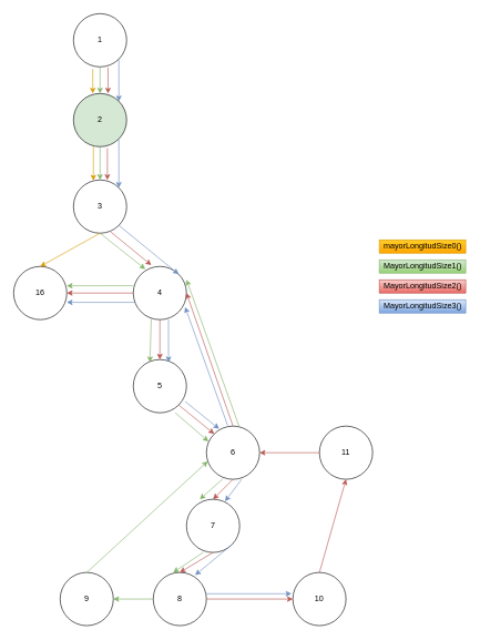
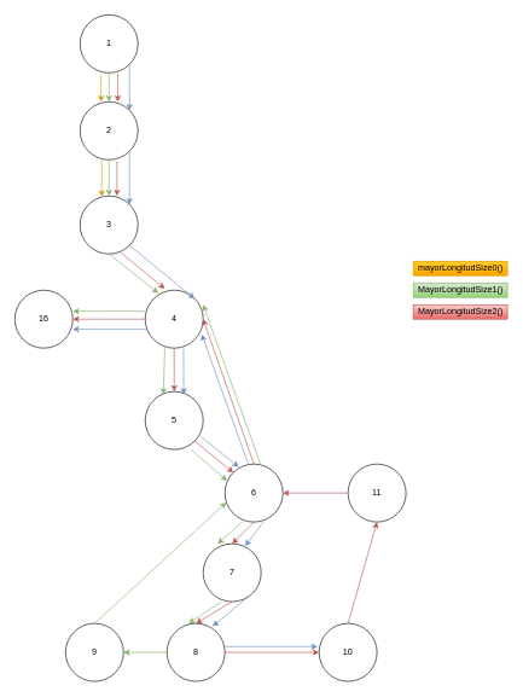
  <mxCell id="0" />
  <mxCell id="1" parent="0" />
  <mxCell id="2" value="3" style="ellipse;whiteSpace=wrap;html=1;aspect=fixed;" parent="1" vertex="1"><mxGeometry x="110" y="270" width="80" height="80" as="geometry" /></mxCell>
  <mxCell id="3" value="16" style="ellipse;whiteSpace=wrap;html=1;aspect=fixed;" parent="1" vertex="1"><mxGeometry x="20" y="400" width="80" height="80" as="geometry" /></mxCell>
  <mxCell id="4" value="4" style="ellipse;whiteSpace=wrap;html=1;aspect=fixed;" parent="1" vertex="1"><mxGeometry x="200" y="400" width="80" height="80" as="geometry" /></mxCell>
- <mxCell id="5" value="" style="endArrow=classic;html=1;rounded=0;exitX=0.5;exitY=1;exitDx=0;exitDy=0;entryX=0.5;entryY=0;entryDx=0;entryDy=0;fillColor=#ffcd28;gradientColor=#ffa500;strokeColor=#d79b00;" parent="1" source="2" target="3" edge="1"><mxGeometry width="50" height="50" relative="1" as="geometry"><mxPoint x="120" y="610" as="sourcePoint" /><mxPoint x="170" y="560" as="targetPoint" /></mxGeometry></mxCell>
  <mxCell id="6" value="" style="endArrow=classic;html=1;rounded=0;exitX=0.5;exitY=1;exitDx=0;exitDy=0;entryX=0.225;entryY=0.05;entryDx=0;entryDy=0;fillColor=#d5e8d4;gradientColor=#97d077;strokeColor=#82b366;entryPerimeter=0;" parent="1" source="2" target="4" edge="1"><mxGeometry width="50" height="50" relative="1" as="geometry"><mxPoint x="120" y="610" as="sourcePoint" /><mxPoint x="170" y="560" as="targetPoint" /></mxGeometry></mxCell>
  <mxCell id="7" value="6" style="ellipse;whiteSpace=wrap;html=1;aspect=fixed;" parent="1" vertex="1"><mxGeometry x="310" y="640" width="80" height="80" as="geometry" /></mxCell>
  <mxCell id="8" value="8" style="ellipse;whiteSpace=wrap;html=1;aspect=fixed;" parent="1" vertex="1"><mxGeometry x="230" y="860" width="80" height="80" as="geometry" /></mxCell>
  <mxCell id="9" value="" style="endArrow=classic;html=1;rounded=0;exitX=0;exitY=0.5;exitDx=0;exitDy=0;entryX=1;entryY=0.5;entryDx=0;entryDy=0;fillColor=#f8cecc;gradientColor=#ea6b66;strokeColor=#b85450;" parent="1" source="4" target="3" edge="1"><mxGeometry width="50" height="50" relative="1" as="geometry"><mxPoint x="220" y="610" as="sourcePoint" /><mxPoint x="270" y="560" as="targetPoint" /><Array as="points" /></mxGeometry></mxCell>
  <mxCell id="10" value="" style="endArrow=classic;html=1;rounded=0;exitX=0.5;exitY=0;exitDx=0;exitDy=0;entryX=1;entryY=0.5;entryDx=0;entryDy=0;fillColor=#f8cecc;gradientColor=#ea6b66;strokeColor=#b85450;" parent="1" source="7" target="4" edge="1"><mxGeometry width="50" height="50" relative="1" as="geometry"><mxPoint x="280" y="610" as="sourcePoint" /><mxPoint x="330" y="560" as="targetPoint" /></mxGeometry></mxCell>
  <mxCell id="11" value="10" style="ellipse;whiteSpace=wrap;html=1;aspect=fixed;" parent="1" vertex="1"><mxGeometry x="440" y="860" width="80" height="80" as="geometry" /></mxCell>
  <mxCell id="12" value="" style="endArrow=classic;html=1;rounded=0;exitX=1;exitY=0.5;exitDx=0;exitDy=0;entryX=0;entryY=0.5;entryDx=0;entryDy=0;fillColor=#f8cecc;gradientColor=#ea6b66;strokeColor=#b85450;" parent="1" source="8" target="11" edge="1"><mxGeometry width="50" height="50" relative="1" as="geometry"><mxPoint x="320" y="790" as="sourcePoint" /><mxPoint x="370" y="740" as="targetPoint" /></mxGeometry></mxCell>
  <mxCell id="13" value="9" style="ellipse;whiteSpace=wrap;html=1;aspect=fixed;" parent="1" vertex="1"><mxGeometry x="90" y="860" width="80" height="80" as="geometry" /></mxCell>
  <mxCell id="14" value="" style="endArrow=classic;html=1;rounded=0;exitX=0;exitY=0.5;exitDx=0;exitDy=0;fillColor=#d5e8d4;gradientColor=#97d077;strokeColor=#82b366;" parent="1" source="8" target="13" edge="1"><mxGeometry width="50" height="50" relative="1" as="geometry"><mxPoint x="70" y="790" as="sourcePoint" /><mxPoint x="120" y="740" as="targetPoint" /></mxGeometry></mxCell>
  <mxCell id="15" value="" style="endArrow=classic;html=1;rounded=0;exitX=0.5;exitY=0;exitDx=0;exitDy=0;entryX=0.025;entryY=0.663;entryDx=0;entryDy=0;entryPerimeter=0;fillColor=#d5e8d4;gradientColor=#97d077;strokeColor=#82b366;" parent="1" source="13" target="7" edge="1"><mxGeometry width="50" height="50" relative="1" as="geometry"><mxPoint x="180" y="720" as="sourcePoint" /><mxPoint x="230" y="670" as="targetPoint" /></mxGeometry></mxCell>
  <mxCell id="16" value="11" style="ellipse;whiteSpace=wrap;html=1;aspect=fixed;" parent="1" vertex="1"><mxGeometry x="480" y="640" width="80" height="80" as="geometry" /></mxCell>
  <mxCell id="17" value="" style="endArrow=classic;html=1;rounded=0;exitX=0.5;exitY=0;exitDx=0;exitDy=0;entryX=0.5;entryY=1;entryDx=0;entryDy=0;fillColor=#f8cecc;gradientColor=#ea6b66;strokeColor=#b85450;" parent="1" source="11" target="16" edge="1"><mxGeometry width="50" height="50" relative="1" as="geometry"><mxPoint x="350" y="710" as="sourcePoint" /><mxPoint x="400" y="660" as="targetPoint" /></mxGeometry></mxCell>
  <mxCell id="18" value="" style="endArrow=classic;html=1;rounded=0;exitX=0;exitY=0.5;exitDx=0;exitDy=0;entryX=1;entryY=0.5;entryDx=0;entryDy=0;fillColor=#f8cecc;gradientColor=#ea6b66;strokeColor=#b85450;" parent="1" source="16" target="7" edge="1"><mxGeometry width="50" height="50" relative="1" as="geometry"><mxPoint x="350" y="710" as="sourcePoint" /><mxPoint x="400" y="660" as="targetPoint" /></mxGeometry></mxCell>
- <mxCell id="19" value="2" style="ellipse;whiteSpace=wrap;html=1;aspect=fixed;fillColor=#d5e8d4;" parent="1" vertex="1"><mxGeometry x="110" y="140" width="80" height="80" as="geometry" /></mxCell>
+ <mxCell id="19" value="2" style="ellipse;whiteSpace=wrap;html=1;aspect=fixed;" parent="1" vertex="1"><mxGeometry x="110" y="140" width="80" height="80" as="geometry" /></mxCell>
  <mxCell id="20" value="" style="endArrow=classic;html=1;rounded=0;exitX=0.5;exitY=1;exitDx=0;exitDy=0;entryX=0.5;entryY=0;entryDx=0;entryDy=0;fillColor=#d5e8d4;strokeColor=#82b366;gradientColor=#97d077;" parent="1" source="19" target="2" edge="1"><mxGeometry width="50" height="50" relative="1" as="geometry"><mxPoint x="250" y="530" as="sourcePoint" /><mxPoint x="300" y="480" as="targetPoint" /></mxGeometry></mxCell>
  <mxCell id="21" value="5" style="ellipse;whiteSpace=wrap;html=1;aspect=fixed;" parent="1" vertex="1"><mxGeometry x="200" y="540" width="80" height="80" as="geometry" /></mxCell>
  <mxCell id="22" value="" style="endArrow=classic;html=1;rounded=0;exitX=0.5;exitY=1;exitDx=0;exitDy=0;entryX=0.5;entryY=0;entryDx=0;entryDy=0;fillColor=#f8cecc;gradientColor=#ea6b66;strokeColor=#b85450;" parent="1" source="4" target="21" edge="1"><mxGeometry width="50" height="50" relative="1" as="geometry"><mxPoint x="270" y="570" as="sourcePoint" /><mxPoint x="320" y="520" as="targetPoint" /></mxGeometry></mxCell>
  <mxCell id="23" value="" style="endArrow=classic;html=1;rounded=0;exitX=1;exitY=1;exitDx=0;exitDy=0;entryX=0;entryY=0;entryDx=0;entryDy=0;fillColor=#f8cecc;gradientColor=#ea6b66;strokeColor=#b85450;" parent="1" source="21" target="7" edge="1"><mxGeometry width="50" height="50" relative="1" as="geometry"><mxPoint x="270" y="570" as="sourcePoint" /><mxPoint x="320" y="520" as="targetPoint" /></mxGeometry></mxCell>
  <mxCell id="24" value="7" style="ellipse;whiteSpace=wrap;html=1;aspect=fixed;" parent="1" vertex="1"><mxGeometry x="280" y="750" width="80" height="80" as="geometry" /></mxCell>
  <mxCell id="25" value="" style="endArrow=classic;html=1;rounded=0;exitX=0.5;exitY=1;exitDx=0;exitDy=0;entryX=0.5;entryY=0;entryDx=0;entryDy=0;fillColor=#f8cecc;gradientColor=#ea6b66;strokeColor=#b85450;" parent="1" source="7" target="24" edge="1"><mxGeometry width="50" height="50" relative="1" as="geometry"><mxPoint x="280" y="580" as="sourcePoint" /><mxPoint x="330" y="530" as="targetPoint" /></mxGeometry></mxCell>
  <mxCell id="26" value="" style="endArrow=classic;html=1;rounded=0;exitX=0.5;exitY=1;exitDx=0;exitDy=0;entryX=0.5;entryY=0;entryDx=0;entryDy=0;fillColor=#f8cecc;gradientColor=#ea6b66;strokeColor=#b85450;" parent="1" source="24" target="8" edge="1"><mxGeometry width="50" height="50" relative="1" as="geometry"><mxPoint x="280" y="580" as="sourcePoint" /><mxPoint x="330" y="530" as="targetPoint" /></mxGeometry></mxCell>
  <mxCell id="27" value="1" style="ellipse;whiteSpace=wrap;html=1;aspect=fixed;" parent="1" vertex="1"><mxGeometry x="110" y="20" width="80" height="80" as="geometry" /></mxCell>
  <mxCell id="28" value="" style="endArrow=classic;html=1;rounded=0;exitX=0.5;exitY=1;exitDx=0;exitDy=0;entryX=0.5;entryY=0;entryDx=0;entryDy=0;fillColor=#d5e8d4;strokeColor=#82b366;gradientColor=#97d077;" parent="1" source="27" target="19" edge="1"><mxGeometry width="50" height="50" relative="1" as="geometry"><mxPoint x="510" y="90" as="sourcePoint" /><mxPoint x="560" y="40" as="targetPoint" /></mxGeometry></mxCell>
  <mxCell id="29" value="mayorLongitudSize0()" style="text;html=1;align=center;verticalAlign=middle;resizable=0;points=[];autosize=1;strokeColor=#d79b00;fillColor=#ffcd28;gradientColor=#ffa500;" vertex="1" parent="1"><mxGeometry x="570" y="360" width="130" height="20" as="geometry" /></mxCell>
  <mxCell id="30" value="MayorLongitudSize1()" style="text;html=1;align=center;verticalAlign=middle;resizable=0;points=[];autosize=1;strokeColor=#82b366;fillColor=#d5e8d4;gradientColor=#97d077;" vertex="1" parent="1"><mxGeometry x="570" y="390" width="130" height="20" as="geometry" /></mxCell>
  <mxCell id="31" value="MayorLongitudSize2()" style="text;html=1;align=center;verticalAlign=middle;resizable=0;points=[];autosize=1;strokeColor=#b85450;fillColor=#f8cecc;gradientColor=#ea6b66;" vertex="1" parent="1"><mxGeometry x="570" y="420" width="130" height="20" as="geometry" /></mxCell>
- <mxCell id="32" value="MayorLongitudSize3()" style="text;html=1;align=center;verticalAlign=middle;resizable=0;points=[];autosize=1;strokeColor=#6c8ebf;fillColor=#dae8fc;gradientColor=#7ea6e0;" vertex="1" parent="1"><mxGeometry x="570" y="450" width="130" height="20" as="geometry" /></mxCell>
  <mxCell id="33" value="" style="endArrow=classic;html=1;rounded=0;exitX=0.65;exitY=1.013;exitDx=0;exitDy=0;exitPerimeter=0;fillColor=#f8cecc;gradientColor=#ea6b66;strokeColor=#b85450;" edge="1" parent="1" source="27"><mxGeometry width="50" height="50" relative="1" as="geometry"><mxPoint x="310" y="310" as="sourcePoint" /><mxPoint x="162" y="140" as="targetPoint" /></mxGeometry></mxCell>
  <mxCell id="34" value="" style="endArrow=classic;html=1;rounded=0;exitX=0.363;exitY=1.038;exitDx=0;exitDy=0;exitPerimeter=0;entryX=0.363;entryY=0;entryDx=0;entryDy=0;entryPerimeter=0;fillColor=#ffcd28;gradientColor=#ffa500;strokeColor=#d79b00;" edge="1" parent="1" source="27" target="19"><mxGeometry width="50" height="50" relative="1" as="geometry"><mxPoint x="310" y="310" as="sourcePoint" /><mxPoint x="360" y="260" as="targetPoint" /></mxGeometry></mxCell>
  <mxCell id="35" value="" style="endArrow=classic;html=1;rounded=0;exitX=1;exitY=1;exitDx=0;exitDy=0;entryX=1;entryY=0;entryDx=0;entryDy=0;fillColor=#dae8fc;gradientColor=#7ea6e0;strokeColor=#6c8ebf;" edge="1" parent="1" source="27" target="19"><mxGeometry width="50" height="50" relative="1" as="geometry"><mxPoint x="310" y="310" as="sourcePoint" /><mxPoint x="360" y="260" as="targetPoint" /></mxGeometry></mxCell>
  <mxCell id="36" value="" style="endArrow=classic;html=1;rounded=0;entryX=0.375;entryY=0.013;entryDx=0;entryDy=0;entryPerimeter=0;fillColor=#ffcd28;gradientColor=#ffa500;strokeColor=#d79b00;" edge="1" parent="1" target="2"><mxGeometry width="50" height="50" relative="1" as="geometry"><mxPoint x="140" y="220" as="sourcePoint" /><mxPoint x="360" y="260" as="targetPoint" /></mxGeometry></mxCell>
  <mxCell id="37" value="" style="endArrow=classic;html=1;rounded=0;exitX=0.638;exitY=1.025;exitDx=0;exitDy=0;exitPerimeter=0;fillColor=#f8cecc;gradientColor=#ea6b66;strokeColor=#b85450;" edge="1" parent="1" source="19"><mxGeometry width="50" height="50" relative="1" as="geometry"><mxPoint x="310" y="310" as="sourcePoint" /><mxPoint x="161" y="270" as="targetPoint" /></mxGeometry></mxCell>
  <mxCell id="38" value="" style="endArrow=classic;html=1;rounded=0;exitX=1;exitY=1;exitDx=0;exitDy=0;entryX=1;entryY=0;entryDx=0;entryDy=0;fillColor=#dae8fc;gradientColor=#7ea6e0;strokeColor=#6c8ebf;" edge="1" parent="1" source="19" target="2"><mxGeometry width="50" height="50" relative="1" as="geometry"><mxPoint x="310" y="310" as="sourcePoint" /><mxPoint x="360" y="260" as="targetPoint" /></mxGeometry></mxCell>
  <mxCell id="39" value="" style="endArrow=classic;html=1;rounded=0;exitX=0.7;exitY=0.975;exitDx=0;exitDy=0;exitPerimeter=0;entryX=0.338;entryY=-0.025;entryDx=0;entryDy=0;entryPerimeter=0;fillColor=#f8cecc;gradientColor=#ea6b66;strokeColor=#b85450;" edge="1" parent="1" source="2" target="4"><mxGeometry width="50" height="50" relative="1" as="geometry"><mxPoint x="310" y="410" as="sourcePoint" /><mxPoint x="360" y="360" as="targetPoint" /></mxGeometry></mxCell>
  <mxCell id="40" value="" style="endArrow=classic;html=1;rounded=0;exitX=1;exitY=1;exitDx=0;exitDy=0;entryX=1;entryY=0;entryDx=0;entryDy=0;fillColor=#dae8fc;gradientColor=#7ea6e0;strokeColor=#6c8ebf;" edge="1" parent="1" source="2" target="4"><mxGeometry width="50" height="50" relative="1" as="geometry"><mxPoint x="310" y="410" as="sourcePoint" /><mxPoint x="360" y="360" as="targetPoint" /></mxGeometry></mxCell>
  <mxCell id="41" value="" style="endArrow=classic;html=1;rounded=0;entryX=1;entryY=0.363;entryDx=0;entryDy=0;entryPerimeter=0;fillColor=#d5e8d4;gradientColor=#97d077;strokeColor=#82b366;" edge="1" parent="1" target="3"><mxGeometry width="50" height="50" relative="1" as="geometry"><mxPoint x="200" y="429" as="sourcePoint" /><mxPoint x="360" y="460" as="targetPoint" /></mxGeometry></mxCell>
  <mxCell id="42" value="" style="endArrow=classic;html=1;rounded=0;exitX=0.038;exitY=0.675;exitDx=0;exitDy=0;exitPerimeter=0;entryX=1;entryY=0.675;entryDx=0;entryDy=0;entryPerimeter=0;fillColor=#dae8fc;gradientColor=#7ea6e0;strokeColor=#6c8ebf;" edge="1" parent="1" source="4" target="3"><mxGeometry width="50" height="50" relative="1" as="geometry"><mxPoint x="310" y="510" as="sourcePoint" /><mxPoint x="360" y="460" as="targetPoint" /></mxGeometry></mxCell>
  <mxCell id="43" value="" style="endArrow=classic;html=1;rounded=0;exitX=0.338;exitY=0.988;exitDx=0;exitDy=0;exitPerimeter=0;entryX=0.313;entryY=0.05;entryDx=0;entryDy=0;entryPerimeter=0;fillColor=#d5e8d4;gradientColor=#97d077;strokeColor=#82b366;" edge="1" parent="1" source="4" target="21"><mxGeometry width="50" height="50" relative="1" as="geometry"><mxPoint x="310" y="710" as="sourcePoint" /><mxPoint x="360" y="660" as="targetPoint" /></mxGeometry></mxCell>
  <mxCell id="44" value="" style="endArrow=classic;html=1;rounded=0;entryX=0.663;entryY=0.05;entryDx=0;entryDy=0;entryPerimeter=0;fillColor=#dae8fc;gradientColor=#7ea6e0;strokeColor=#6c8ebf;" edge="1" parent="1" target="21"><mxGeometry width="50" height="50" relative="1" as="geometry"><mxPoint x="253" y="480" as="sourcePoint" /><mxPoint x="360" y="660" as="targetPoint" /></mxGeometry></mxCell>
  <mxCell id="45" value="" style="endArrow=classic;html=1;rounded=0;exitX=0.788;exitY=1;exitDx=0;exitDy=0;exitPerimeter=0;entryX=0.038;entryY=0.288;entryDx=0;entryDy=0;entryPerimeter=0;fillColor=#d5e8d4;gradientColor=#97d077;strokeColor=#82b366;" edge="1" parent="1" source="21" target="7"><mxGeometry width="50" height="50" relative="1" as="geometry"><mxPoint x="310" y="710" as="sourcePoint" /><mxPoint x="360" y="660" as="targetPoint" /></mxGeometry></mxCell>
  <mxCell id="46" value="" style="endArrow=classic;html=1;rounded=0;exitX=0.975;exitY=0.788;exitDx=0;exitDy=0;exitPerimeter=0;entryX=0.238;entryY=0.05;entryDx=0;entryDy=0;entryPerimeter=0;fillColor=#dae8fc;gradientColor=#7ea6e0;strokeColor=#6c8ebf;" edge="1" parent="1" source="21" target="7"><mxGeometry width="50" height="50" relative="1" as="geometry"><mxPoint x="310" y="710" as="sourcePoint" /><mxPoint x="360" y="660" as="targetPoint" /></mxGeometry></mxCell>
  <mxCell id="47" value="" style="endArrow=classic;html=1;rounded=0;exitX=0.4;exitY=-0.012;exitDx=0;exitDy=0;exitPerimeter=0;entryX=0.975;entryY=0.763;entryDx=0;entryDy=0;entryPerimeter=0;fillColor=#dae8fc;gradientColor=#7ea6e0;strokeColor=#6c8ebf;" edge="1" parent="1" source="7" target="4"><mxGeometry width="50" height="50" relative="1" as="geometry"><mxPoint x="310" y="710" as="sourcePoint" /><mxPoint x="360" y="660" as="targetPoint" /></mxGeometry></mxCell>
  <mxCell id="48" value="" style="endArrow=classic;html=1;rounded=0;exitX=0.613;exitY=0;exitDx=0;exitDy=0;exitPerimeter=0;entryX=1;entryY=0.25;entryDx=0;entryDy=0;entryPerimeter=0;fillColor=#d5e8d4;gradientColor=#97d077;strokeColor=#82b366;" edge="1" parent="1" source="7" target="4"><mxGeometry width="50" height="50" relative="1" as="geometry"><mxPoint x="310" y="710" as="sourcePoint" /><mxPoint x="360" y="660" as="targetPoint" /></mxGeometry></mxCell>
  <mxCell id="49" value="" style="endArrow=classic;html=1;rounded=0;exitX=0.313;exitY=0.988;exitDx=0;exitDy=0;exitPerimeter=0;entryX=0.25;entryY=0;entryDx=0;entryDy=0;entryPerimeter=0;fillColor=#d5e8d4;gradientColor=#97d077;strokeColor=#82b366;" edge="1" parent="1" source="7" target="24"><mxGeometry width="50" height="50" relative="1" as="geometry"><mxPoint x="310" y="710" as="sourcePoint" /><mxPoint x="360" y="660" as="targetPoint" /></mxGeometry></mxCell>
  <mxCell id="50" value="" style="endArrow=classic;html=1;rounded=0;exitX=0.663;exitY=1;exitDx=0;exitDy=0;exitPerimeter=0;entryX=0.725;entryY=0.038;entryDx=0;entryDy=0;entryPerimeter=0;fillColor=#dae8fc;gradientColor=#7ea6e0;strokeColor=#6c8ebf;" edge="1" parent="1" source="7" target="24"><mxGeometry width="50" height="50" relative="1" as="geometry"><mxPoint x="310" y="710" as="sourcePoint" /><mxPoint x="360" y="660" as="targetPoint" /></mxGeometry></mxCell>
  <mxCell id="51" value="" style="endArrow=classic;html=1;rounded=0;exitX=0.313;exitY=1;exitDx=0;exitDy=0;exitPerimeter=0;entryX=0.375;entryY=0;entryDx=0;entryDy=0;entryPerimeter=0;fillColor=#d5e8d4;gradientColor=#97d077;strokeColor=#82b366;" edge="1" parent="1" source="24" target="8"><mxGeometry width="50" height="50" relative="1" as="geometry"><mxPoint x="310" y="710" as="sourcePoint" /><mxPoint x="360" y="660" as="targetPoint" /></mxGeometry></mxCell>
  <mxCell id="52" value="" style="endArrow=classic;html=1;rounded=0;exitX=1;exitY=1;exitDx=0;exitDy=0;entryX=0.788;entryY=0.05;entryDx=0;entryDy=0;entryPerimeter=0;fillColor=#dae8fc;gradientColor=#7ea6e0;strokeColor=#6c8ebf;" edge="1" parent="1" source="24" target="8"><mxGeometry width="50" height="50" relative="1" as="geometry"><mxPoint x="310" y="710" as="sourcePoint" /><mxPoint x="360" y="660" as="targetPoint" /></mxGeometry></mxCell>
  <mxCell id="53" value="" style="endArrow=classic;html=1;rounded=0;exitX=1;exitY=0.4;exitDx=0;exitDy=0;exitPerimeter=0;entryX=-0.025;entryY=0.4;entryDx=0;entryDy=0;entryPerimeter=0;fillColor=#dae8fc;gradientColor=#7ea6e0;strokeColor=#6c8ebf;" edge="1" parent="1" source="8" target="11"><mxGeometry width="50" height="50" relative="1" as="geometry"><mxPoint x="310" y="710" as="sourcePoint" /><mxPoint x="430" y="892" as="targetPoint" /></mxGeometry></mxCell>
